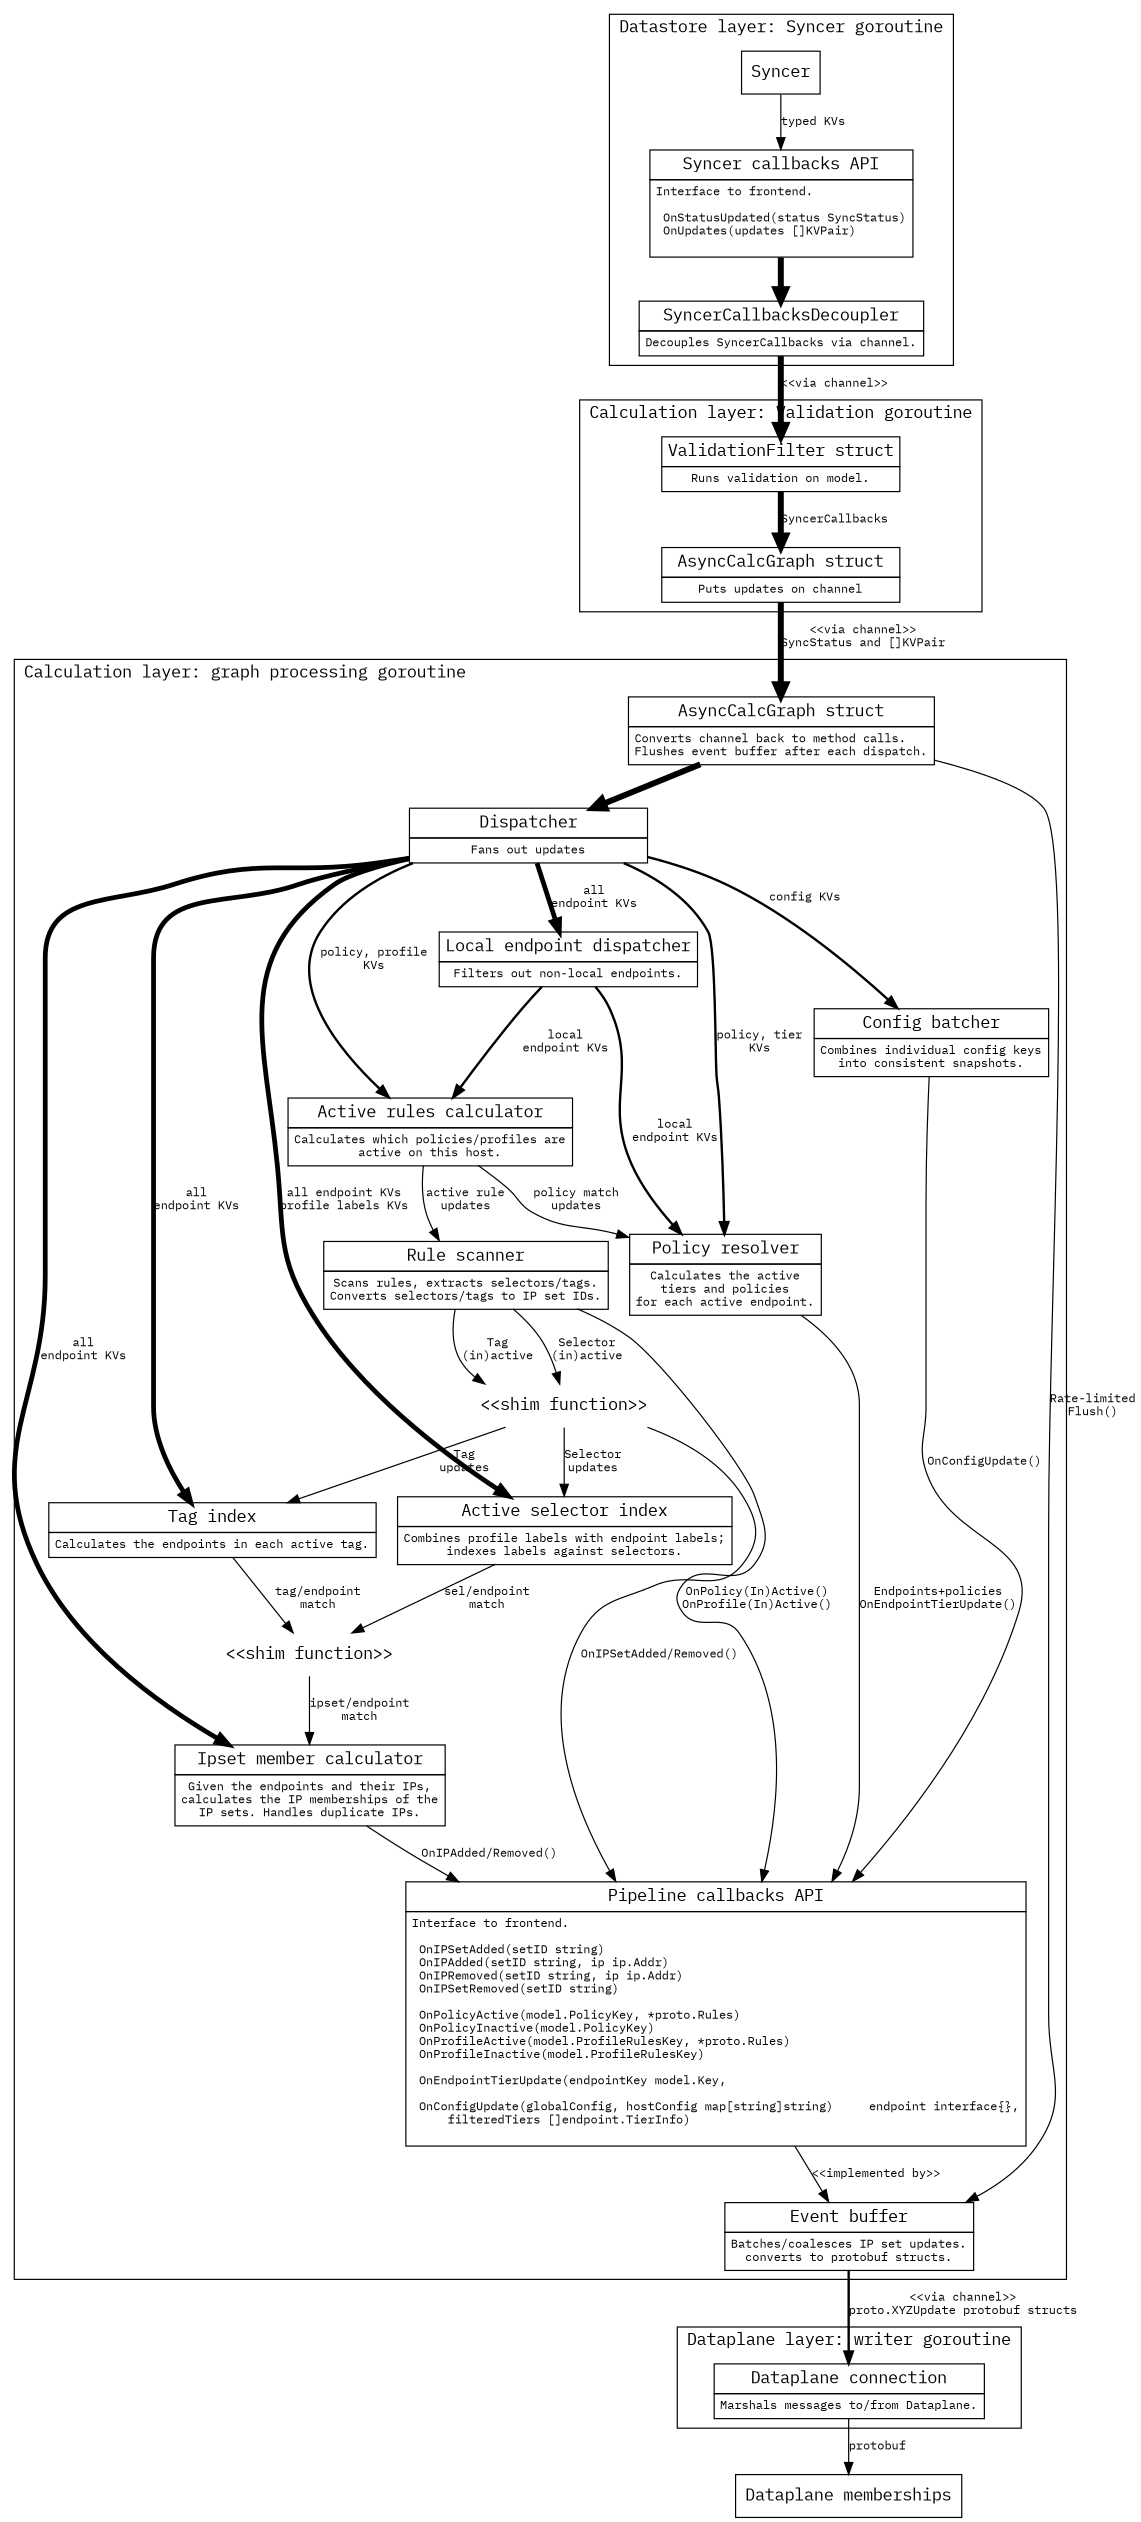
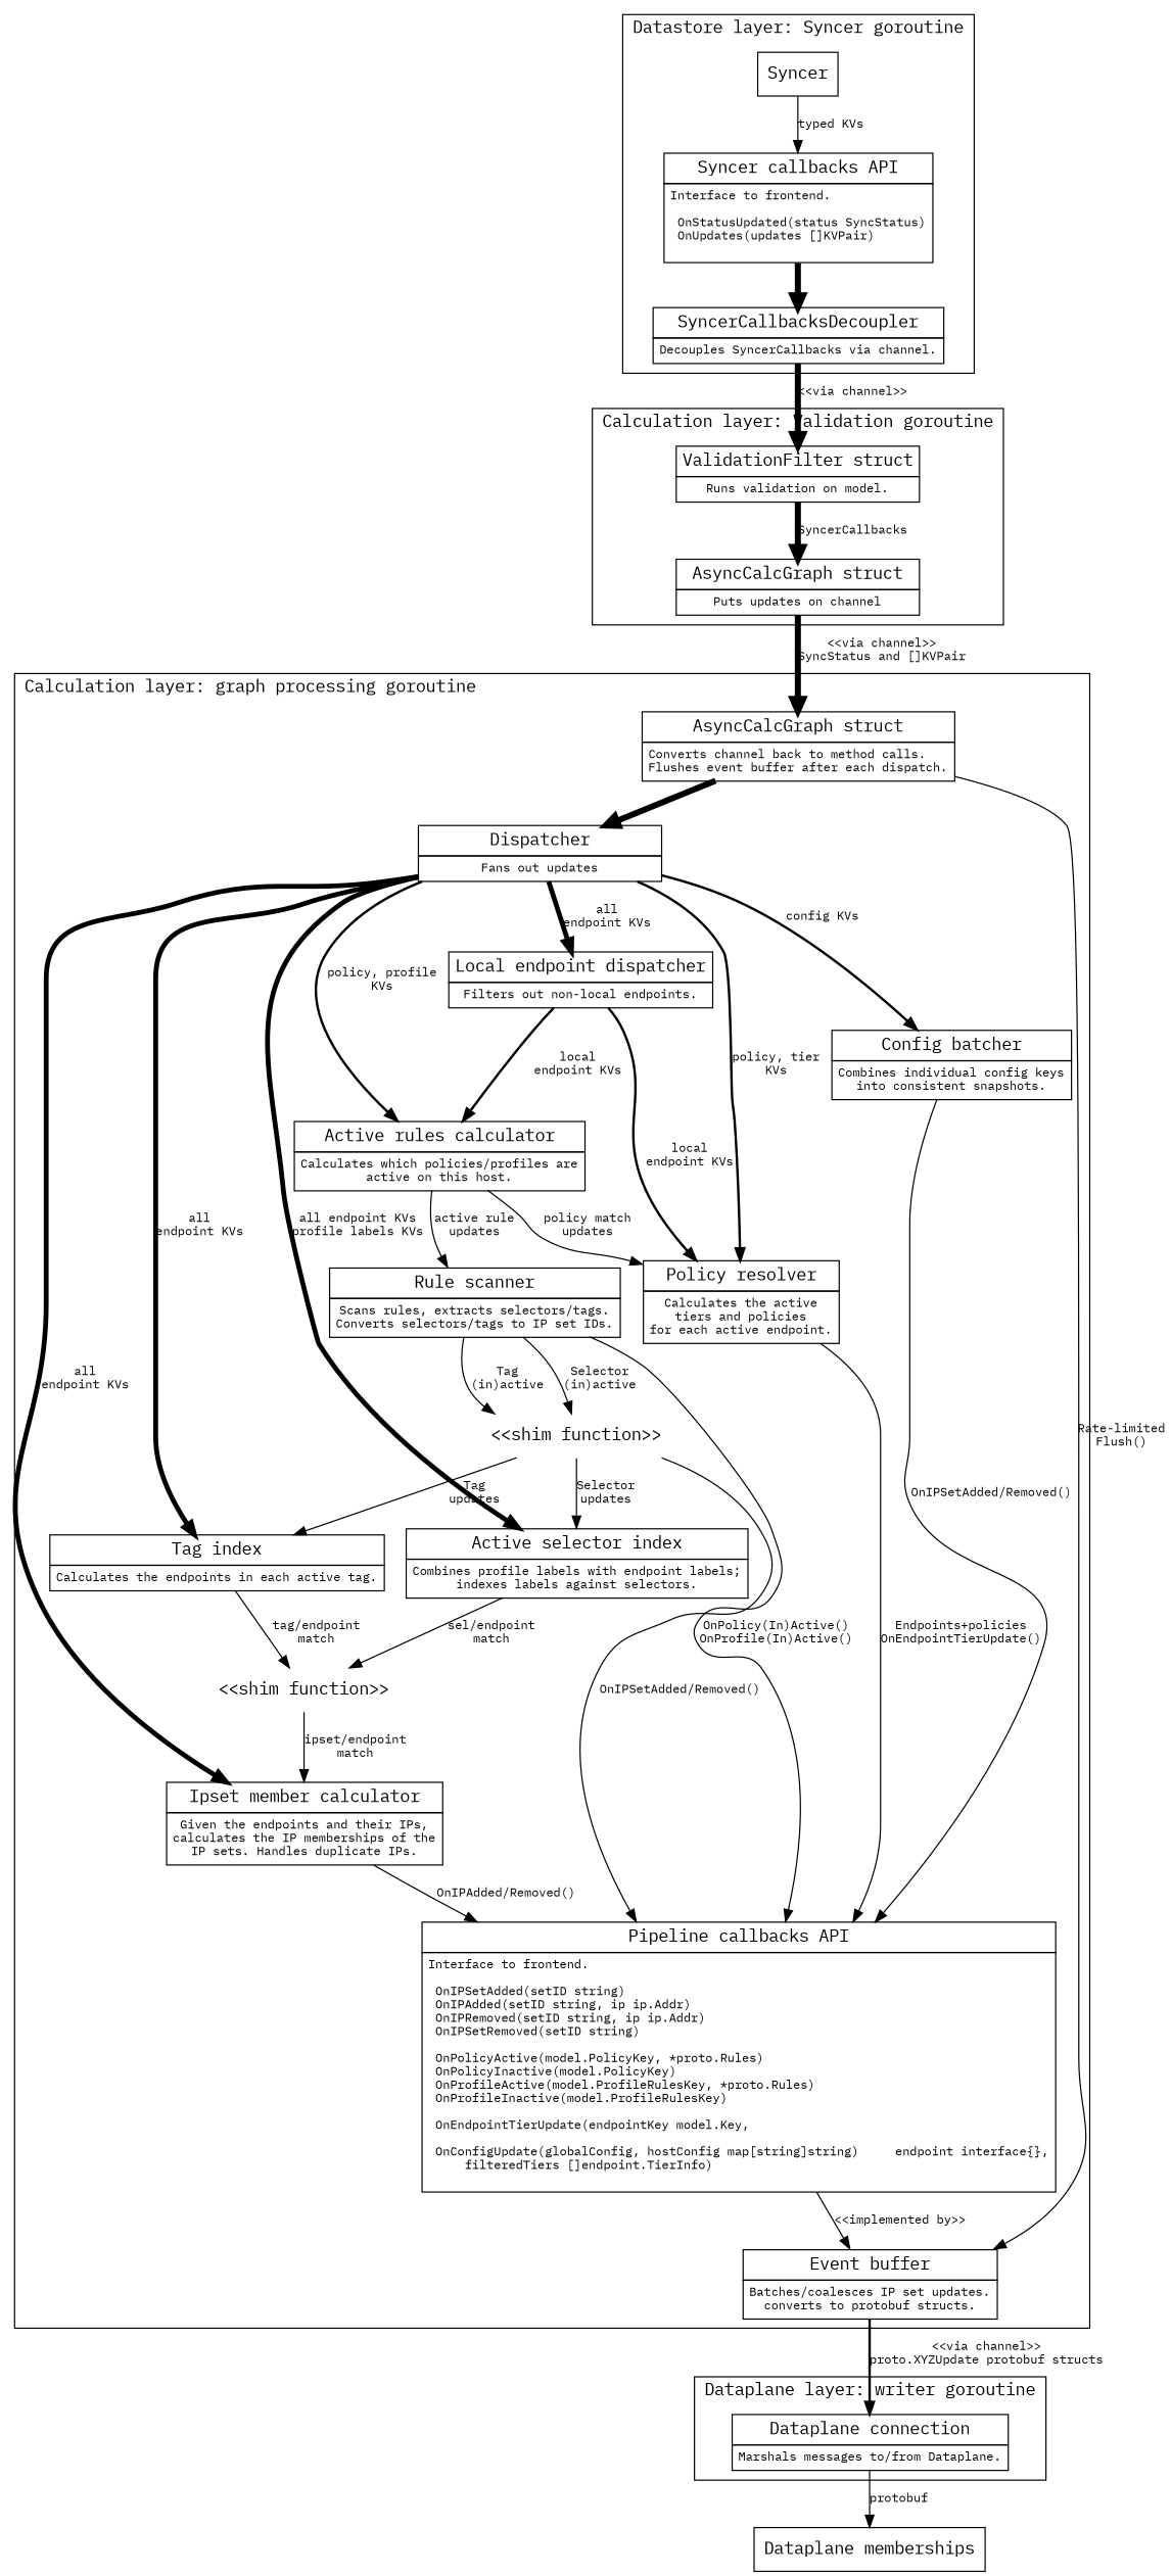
  digraph {
    fontname="IBM Plex Mono"
    labeljust=l
    node [fontname="IBM Plex Mono" shape=none margin=0]
    edge [fontname="IBM Plex Mono" fontsize=10]
    Syncer [shape=box margin=""]
    n2 [label=<<table BORDER="0" CELLBORDER="1" CELLSPACING="0" CELLPADDING="4">           <tr><td><font point-size="14">Syncer callbacks API</font></td></tr>           <tr><td align="left"><font point-size="10">Interface to frontend.<BR ALIGN="LEFT"/> <BR ALIGN="LEFT"/> OnStatusUpdated(status SyncStatus)<BR ALIGN="LEFT"/> OnUpdates(updates []KVPair)<BR ALIGN="LEFT"/> </font></td></tr>         </table>>]
    n3 [label=<<table BORDER="0" CELLBORDER="1" CELLSPACING="0" CELLPADDING="4">           <tr><td><font point-size="14">SyncerCallbacksDecoupler</font></td></tr>           <tr><td><font point-size="10">Decouples SyncerCallbacks via channel.</font></td></tr>         </table>>]
    n4 [label=<<table BORDER="0" CELLBORDER="1" CELLSPACING="0" CELLPADDING="4">           <tr><td WIDTH="200"><font point-size="14" >ValidationFilter struct</font></td></tr>           <tr><td><font point-size="10">Runs validation on model.</font></td></tr>         </table>>]
    n5 [label=<<table BORDER="0" CELLBORDER="1" CELLSPACING="0" CELLPADDING="4">       <tr><td WIDTH="200"><font point-size="14" >AsyncCalcGraph struct</font></td></tr>       <tr><td><font point-size="10">Puts updates on channel</font></td></tr>     </table>>]
    n6 [label=<<table BORDER="0" CELLBORDER="1" CELLSPACING="0" CELLPADDING="4">           <tr><td WIDTH="200"><font point-size="14" >Dispatcher</font></td></tr>           <tr><td><font point-size="10">Fans out updates</font></td></tr>         </table>>]
    nodepadding2 [fixedsize=true style=invisible width=4 shape="" margin=""]
    nodepadding1 [fixedsize=true style=invisible width=4 shape="" margin=""]
    n9 [label=<<table BORDER="0" CELLBORDER="1" CELLSPACING="0" CELLPADDING="4">           <tr><td WIDTH="200"><font point-size="14" >AsyncCalcGraph struct</font></td></tr>           <tr><td><font point-size="10">Converts channel back to method calls.<BR ALIGN="LEFT"/>Flushes event buffer after each dispatch.</font></td></tr>         </table>>]
    n10 [label=<<table BORDER="0" CELLBORDER="1" CELLSPACING="0" CELLPADDING="4">           <tr><td><font point-size="14">Event buffer</font></td></tr>           <tr><td><font point-size="10">Batches/coalesces IP set updates.<BR ALIGN="LEFT"/>converts to protobuf structs.</font></td></tr>         </table>>]
    n11 [label=<<table BORDER="0" CELLBORDER="1" CELLSPACING="0" CELLPADDING="4">           <tr><td><font point-size="14">Policy resolver</font></td></tr>           <tr><td><font point-size="10">Calculates the active<br/>tiers and policies<br/>for each active endpoint.</font></td></tr>         </table>>]
    n12 [label=<<table BORDER="0" CELLBORDER="1" CELLSPACING="0" CELLPADDING="4">           <tr><td><font point-size="14">Active rules calculator</font></td></tr>           <tr><td><font point-size="10">Calculates which policies/profiles are<br/>active on this host.</font></td></tr>         </table>>]
    n13 [label=<<table BORDER="0" CELLBORDER="1" CELLSPACING="0" CELLPADDING="4">           <tr><td><font point-size="14">Active selector index</font></td></tr>           <tr><td><font point-size="10">Combines profile labels with endpoint labels;<br/>indexes labels against selectors.</font></td></tr>         </table>>]
    n14 [label=<<table BORDER="0" CELLBORDER="1" CELLSPACING="0" CELLPADDING="4">           <tr><td><font point-size="14">Local endpoint dispatcher</font></td></tr>           <tr><td><font point-size="10">Filters out non-local endpoints.</font></td></tr>         </table>>]
    n15 [label=<<table BORDER="0" CELLBORDER="1" CELLSPACING="0" CELLPADDING="4">           <tr><td><font point-size="14">Tag index</font></td></tr>           <tr><td><font point-size="10">Calculates the endpoints in each active tag.</font></td></tr>         </table>>]
    n16 [label=<<table BORDER="0" CELLBORDER="1" CELLSPACING="0" CELLPADDING="4">           <tr><td><font point-size="14">Ipset member calculator</font></td></tr>           <tr><td><font point-size="10">Given the endpoints and their IPs,<br/>calculates the IP memberships of the<br/>IP sets. Handles duplicate IPs.</font></td></tr>         </table>>]
    n17 [label=<<table BORDER="0" CELLBORDER="1" CELLSPACING="0" CELLPADDING="4">           <tr><td><font point-size="14">Config batcher</font></td></tr>           <tr><td><font point-size="10">Combines individual config keys<BR ALIGN="LEFT"                   />into consistent snapshots.</font></td></tr>         </table>>]
    n18 [label=<<table BORDER="0" CELLBORDER="1" CELLSPACING="0" CELLPADDING="4">           <tr><td><font point-size="14">Pipeline callbacks API</font></td></tr>           <tr><td align="left"><font point-size="10">Interface to frontend.<BR ALIGN="LEFT"/> <BR ALIGN="LEFT"/> OnIPSetAdded(setID string)<BR ALIGN="LEFT"/> OnIPAdded(setID string, ip ip.Addr)<BR ALIGN="LEFT"/> OnIPRemoved(setID string, ip ip.Addr)<BR ALIGN="LEFT"/> OnIPSetRemoved(setID string)<BR ALIGN="LEFT"/> <BR ALIGN="LEFT"/> OnPolicyActive(model.PolicyKey, *proto.Rules)<BR ALIGN="LEFT"/> OnPolicyInactive(model.PolicyKey)<BR ALIGN="LEFT"/> OnProfileActive(model.ProfileRulesKey, *proto.Rules)<BR ALIGN="LEFT"/> OnProfileInactive(model.ProfileRulesKey)<BR ALIGN="LEFT"/> <BR ALIGN="LEFT"/> OnEndpointTierUpdate(endpointKey model.Key,<BR ALIGN="LEFT"/> <BR ALIGN="LEFT"/> OnConfigUpdate(globalConfig, hostConfig map[string]string)     endpoint interface{},<BR ALIGN="LEFT"/>     filteredTiers []endpoint.TierInfo)<BR ALIGN="LEFT"/> </font></td></tr>         </table>>]
    n19 [label=<<table BORDER="0" CELLBORDER="1" CELLSPACING="0" CELLPADDING="4">           <tr><td><font point-size="14">Rule scanner</font></td></tr>           <tr><td><font point-size="10">Scans rules, extracts selectors/tags.<br/>Converts selectors/tags to IP set IDs.</font></td></tr>         </table>>]
    "<<shim function>>" [margin=""]
    n21 [label="<<shim function>>" margin=""]
    n22 [label=<<table BORDER="0" CELLBORDER="1" CELLSPACING="0" CELLPADDING="4">           <tr><td><font point-size="14">Dataplane connection</font></td></tr>           <tr><td><font point-size="10">Marshals messages to/from Dataplane.</font></td></tr>         </table>>]
    n23 [label="Dataplane memberships" shape=box margin=""]
    subgraph cluster_1 {
      label="Datastore layer: Syncer goroutine"
      Syncer
      n2
      n3
    }
    subgraph cluster_2 {
      label="Calculation layer: Validation goroutine"
      n4
      n5
    }
    subgraph cluster_3 {
      label="Calculation layer: graph processing goroutine"
      n9
      n10
      n11
      n12
      n13
      n14
      n15
      n16
      n17
      n18
      n19
      "<<shim function>>"
      n21
      subgraph sub_4 {
        label="Calculation layer: graph processing goroutine"
        rank=same
        n6
        nodepadding2
        nodepadding1
      }
    }
    subgraph cluster_5 {
      label="Dataplane layer: writer goroutine"
      n22
    }
    Syncer -> n2 [label="typed KVs"]
    n2 -> n3 [penwidth=5]
    n3 -> n4 [label="<<via channel>>" penwidth=5]
    n4 -> n5 [label=SyncerCallbacks penwidth=5]
    n5 -> n9 [label="<<via channel>>\nSyncStatus and []KVPair" penwidth=5]
    n6 -> nodepadding2 [style=invis]
    n6 -> n11 [label="policy, tier\nKVs" penwidth=2]
    n6 -> n12 [label="policy, profile\nKVs" penwidth=2]
    n6 -> n13 [label="all endpoint KVs\nprofile labels KVs" penwidth=4]
    n6 -> n14 [label="all\nendpoint KVs" penwidth=4]
    n6 -> n15 [label="all\nendpoint KVs" penwidth=4]
    n6 -> n16 [label="all\nendpoint KVs" penwidth=4]
    n6 -> n17 [label="config KVs" penwidth=2]
    nodepadding1 -> n6 [style=invis]
    n9 -> n6 [penwidth=5]
    n9 -> n10 [label="Rate-limited\nFlush()"]
    n10 -> n22 [label="<<via channel>>\nproto.XYZUpdate protobuf structs" penwidth=2]
    n11 -> n18 [label="Endpoints+policies\nOnEndpointTierUpdate()"]
    n12 -> n11 [label="policy match\nupdates"]
    n12 -> n19 [label="active rule\nupdates"]
    n13 -> "<<shim function>>" [label="sel/endpoint\nmatch"]
    n14 -> n11 [label="local\nendpoint KVs" penwidth=2]
    n14 -> n12 [label="local\nendpoint KVs" penwidth=2]
    n15 -> "<<shim function>>" [label="tag/endpoint\nmatch"]
    n16 -> n18 [label="OnIPAdded/Removed()"]
-   n17 -> n18 [label="OnConfigUpdate()"]
+   n17 -> n18 [label="OnIPSetAdded/Removed()"]
    n18 -> n10 [label="<<implemented by>>"]
    n19 -> n18 [label="OnPolicy(In)Active()\nOnProfile(In)Active()"]
    n19 -> n21 [label="Selector\n(in)active"]
    n19 -> n21 [label="Tag\n(in)active"]
    "<<shim function>>" -> n16 [label="ipset/endpoint\nmatch"]
    n21 -> n13 [label="Selector\nupdates"]
    n21 -> n15 [label="Tag\nupdates"]
    n21 -> n18 [label="OnIPSetAdded/Removed()"]
    n22 -> n23 [label=protobuf]
  }
